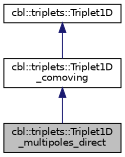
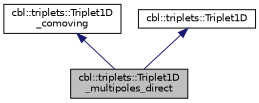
  digraph {
    node [color=black fillcolor=white fontname=Helvetica fontsize=10 shape=record style=filled]
    edge [color=midnightblue dir=back fontname=Helvetica fontsize=10 labelfontname=Helvetica labelfontsize=10 style=solid]
    n1 [fillcolor=grey75 fontcolor=black height=0.2 label="cbl::triplets::Triplet1D\l_multipoles_direct" width=0.4]
    n2 [height=0.2 label="cbl::triplets::Triplet1D\l_comoving" width=0.4]
    n3 [height=0.2 label="cbl::triplets::Triplet1D" width=0.4]
    n2 -> n1
-   n3 -> n2
+   n3 -> n1
  }
